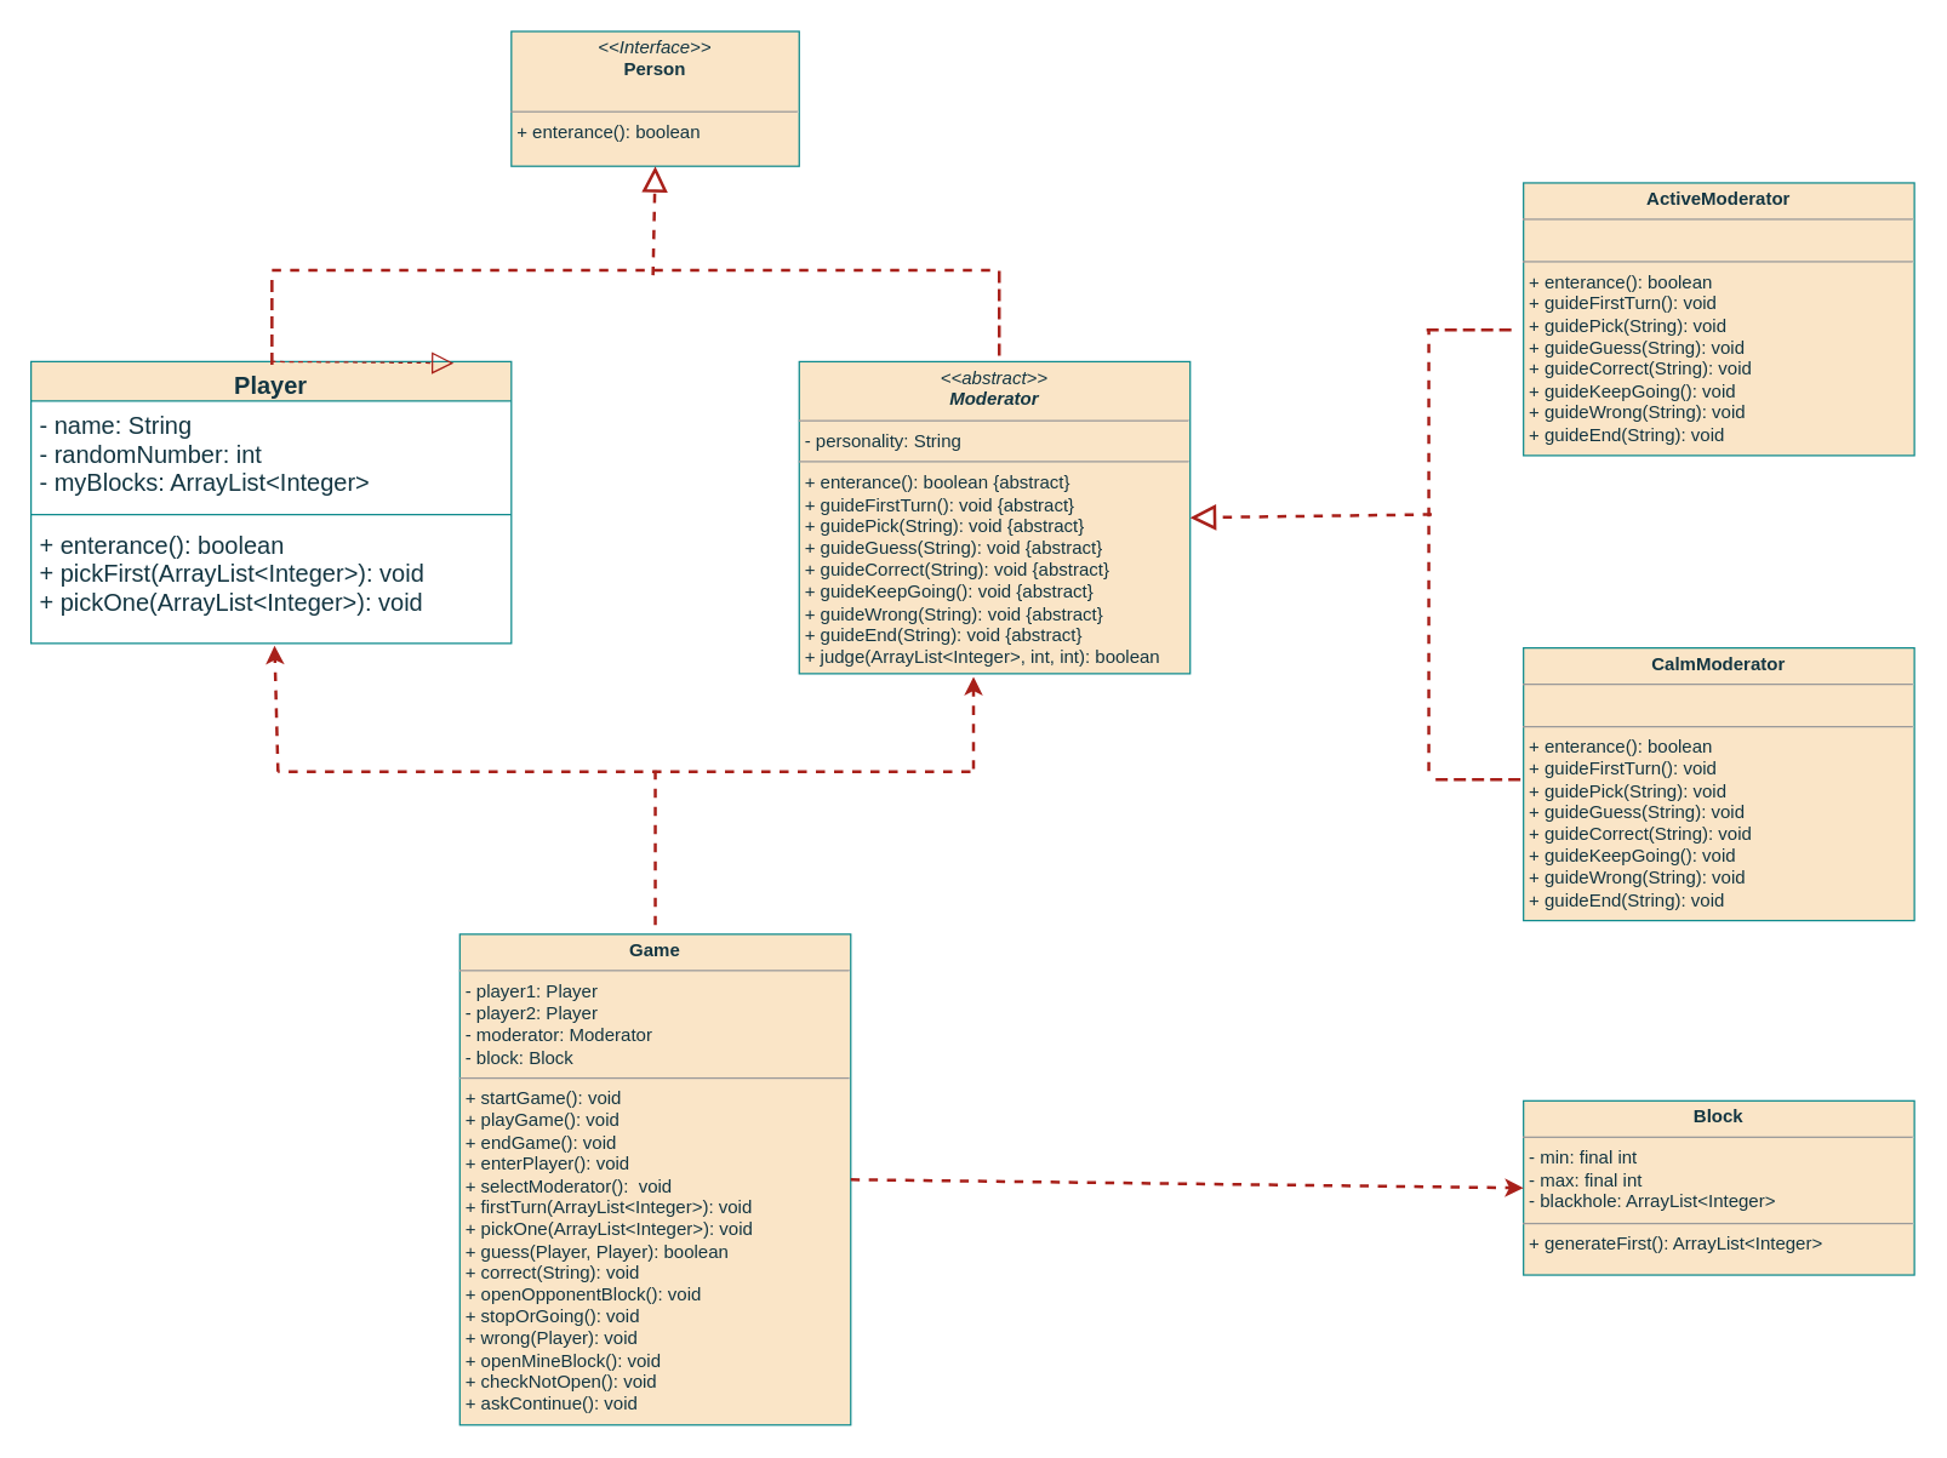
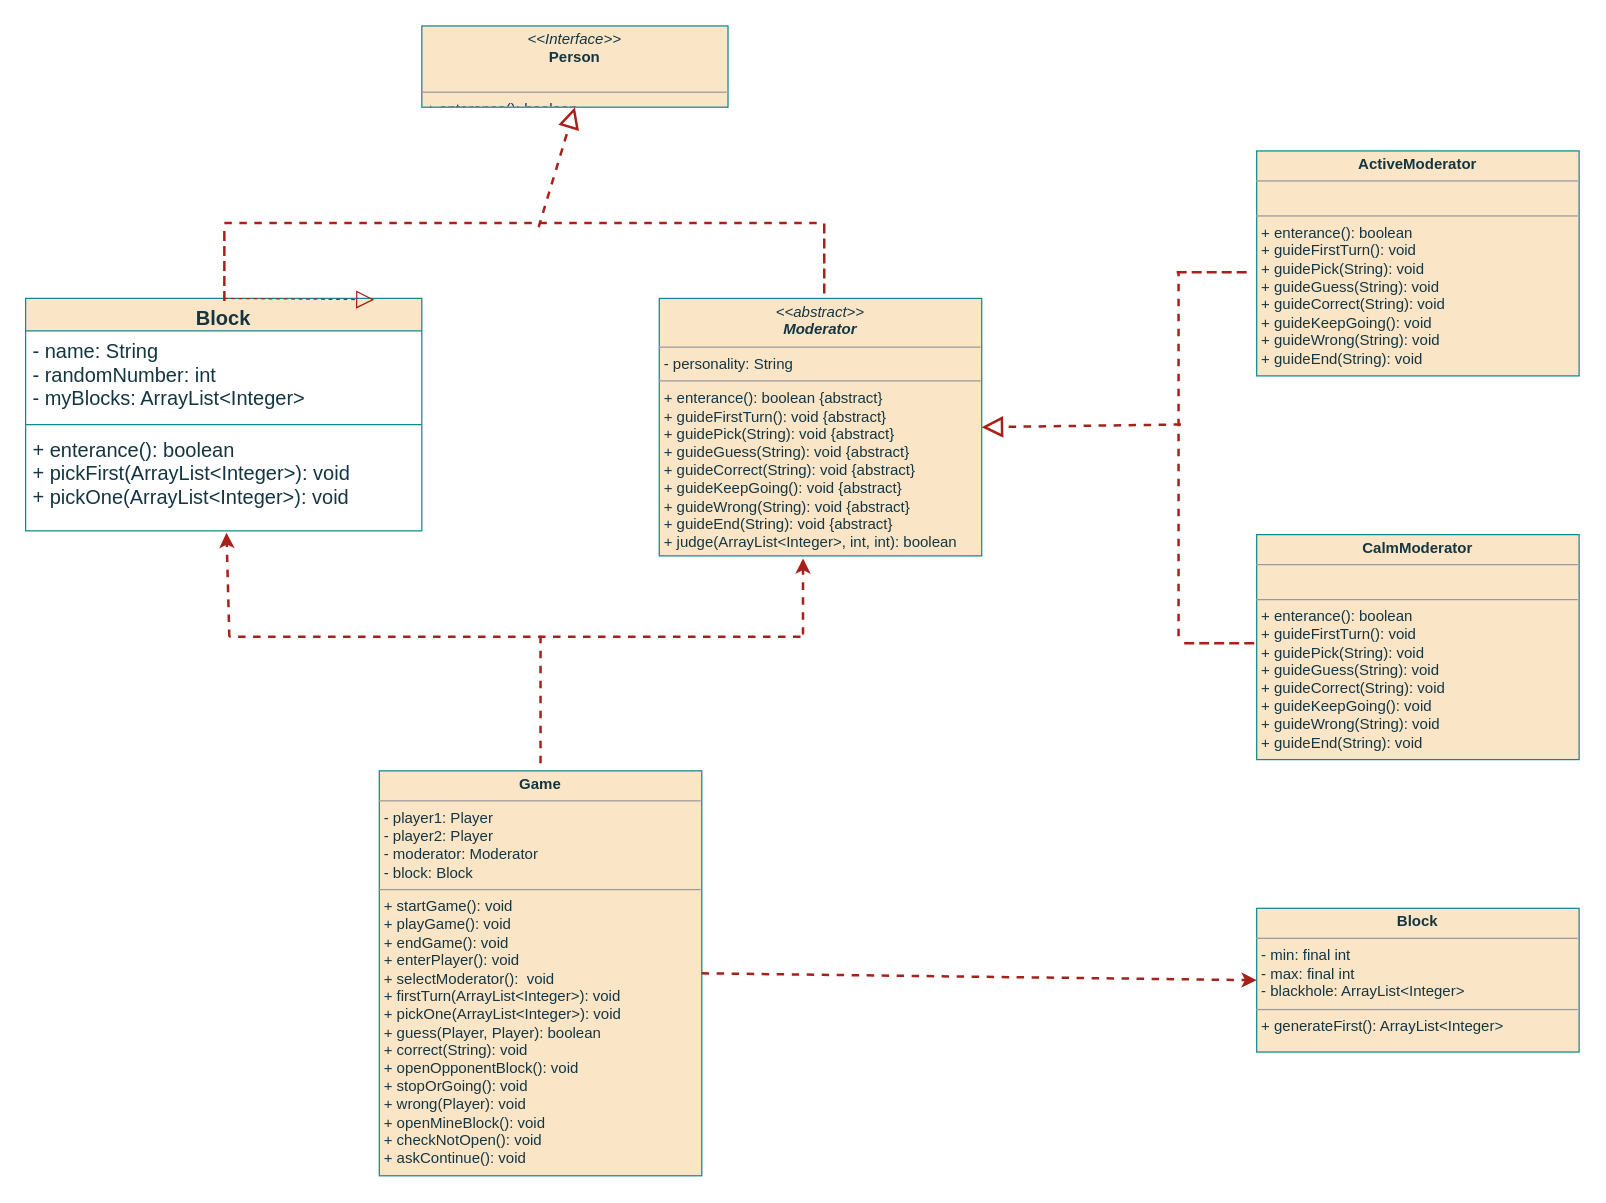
  <mxCell id="0" />
  <mxCell id="1" parent="0" />
- <mxCell id="2" value="&lt;p style=&quot;margin:0px;margin-top:4px;text-align:center;&quot;&gt;&lt;i&gt;&amp;lt;&amp;lt;Interface&amp;gt;&amp;gt;&lt;/i&gt;&lt;br&gt;&lt;b&gt;Person&lt;/b&gt;&lt;/p&gt;&lt;p style=&quot;margin:0px;margin-left:4px;&quot;&gt;&lt;br&gt;&lt;/p&gt;&lt;hr size=&quot;1&quot;&gt;&lt;p style=&quot;margin:0px;margin-left:4px;&quot;&gt;+ enterance(): boolean&lt;/p&gt;" style="verticalAlign=top;align=left;overflow=fill;fontSize=12;fontFamily=Helvetica;html=1;whiteSpace=wrap;labelBackgroundColor=none;fillColor=#FAE5C7;strokeColor=#0F8B8D;fontColor=#143642;" vertex="1" parent="1"><mxGeometry x="337" y="20" width="190" height="89" as="geometry" /></mxCell>
+ <mxCell id="2" value="&lt;p style=&quot;margin:0px;margin-top:4px;text-align:center;&quot;&gt;&lt;i&gt;&amp;lt;&amp;lt;Interface&amp;gt;&amp;gt;&lt;/i&gt;&lt;br&gt;&lt;b&gt;Person&lt;/b&gt;&lt;/p&gt;&lt;p style=&quot;margin:0px;margin-left:4px;&quot;&gt;&lt;br&gt;&lt;/p&gt;&lt;hr size=&quot;1&quot;&gt;&lt;p style=&quot;margin:0px;margin-left:4px;&quot;&gt;+ enterance(): boolean&lt;/p&gt;" style="verticalAlign=top;align=left;overflow=fill;fontSize=12;fontFamily=Helvetica;html=1;whiteSpace=wrap;labelBackgroundColor=none;fillColor=#FAE5C7;strokeColor=#0F8B8D;fontColor=#143642;" vertex="1" parent="1"><mxGeometry x="337" y="20" width="245" height="65" as="geometry" /></mxCell>
  <mxCell id="3" value="&lt;p style=&quot;margin:0px;margin-top:4px;text-align:center;&quot;&gt;&lt;i&gt;&amp;lt;&amp;lt;abstract&amp;gt;&amp;gt;&lt;/i&gt;&lt;br&gt;&lt;b&gt;&lt;i&gt;Moderator&lt;/i&gt;&lt;/b&gt;&lt;/p&gt;&lt;hr size=&quot;1&quot;&gt;&lt;p style=&quot;margin:0px;margin-left:4px;&quot;&gt;- personality: String&lt;/p&gt;&lt;hr size=&quot;1&quot;&gt;&lt;p style=&quot;margin:0px;margin-left:4px;&quot;&gt;+ enterance(): boolean {abstract}&lt;/p&gt;&lt;p style=&quot;margin:0px;margin-left:4px;&quot;&gt;+&amp;nbsp;guideFirstTurn(): void {abstract}&lt;br&gt;+&amp;nbsp;guidePick(String): void {abstract}&lt;/p&gt;&lt;p style=&quot;margin:0px;margin-left:4px;&quot;&gt;+&amp;nbsp;guideGuess(String): void {abstract}&lt;/p&gt;&lt;p style=&quot;margin:0px;margin-left:4px;&quot;&gt;+&amp;nbsp;guideCorrect(String): void {abstract}&lt;br&gt;+&amp;nbsp;guideKeepGoing(): void {abstract}&lt;/p&gt;&lt;p style=&quot;margin:0px;margin-left:4px;&quot;&gt;+&amp;nbsp;guideWrong(String): void {abstract}&lt;br&gt;+&amp;nbsp;guideEnd(String): void {abstract}&lt;/p&gt;&lt;p style=&quot;margin:0px;margin-left:4px;&quot;&gt;+&amp;nbsp;judge(ArrayList&amp;lt;Integer&amp;gt;, int, int): boolean&lt;/p&gt;" style="verticalAlign=top;align=left;overflow=fill;fontSize=12;fontFamily=Helvetica;html=1;whiteSpace=wrap;labelBackgroundColor=none;fillColor=#FAE5C7;strokeColor=#0F8B8D;fontColor=#143642;" vertex="1" parent="1"><mxGeometry x="527" y="238" width="258" height="206" as="geometry" /></mxCell>
- <mxCell id="4" value="Player" style="swimlane;fontStyle=1;align=center;verticalAlign=top;childLayout=stackLayout;horizontal=1;startSize=26;horizontalStack=0;resizeParent=1;resizeParentMax=0;resizeLast=0;collapsible=1;marginBottom=0;whiteSpace=wrap;html=1;fontSize=16;labelBackgroundColor=none;fillColor=#FAE5C7;strokeColor=#0F8B8D;fontColor=#143642;" vertex="1" parent="1"><mxGeometry x="20" y="238" width="317" height="186" as="geometry" /></mxCell>
+ <mxCell id="4" value="Block" style="swimlane;fontStyle=1;align=center;verticalAlign=top;childLayout=stackLayout;horizontal=1;startSize=26;horizontalStack=0;resizeParent=1;resizeParentMax=0;resizeLast=0;collapsible=1;marginBottom=0;whiteSpace=wrap;html=1;fontSize=16;labelBackgroundColor=none;fillColor=#FAE5C7;strokeColor=#0F8B8D;fontColor=#143642;" vertex="1" parent="1"><mxGeometry x="20" y="238" width="317" height="186" as="geometry" /></mxCell>
  <mxCell id="5" value="- name: String&lt;br&gt;- randomNumber: int&lt;br&gt;- myBlocks: ArrayList&amp;lt;Integer&amp;gt;" style="text;strokeColor=none;fillColor=none;align=left;verticalAlign=top;spacingLeft=4;spacingRight=4;overflow=hidden;rotatable=0;points=[[0,0.5],[1,0.5]];portConstraint=eastwest;whiteSpace=wrap;html=1;fontSize=16;labelBackgroundColor=none;fontColor=#143642;" vertex="1" parent="4"><mxGeometry y="26" width="317" height="71" as="geometry" /></mxCell>
  <mxCell id="6" value="" style="line;strokeWidth=1;fillColor=none;align=left;verticalAlign=middle;spacingTop=-1;spacingLeft=3;spacingRight=3;rotatable=0;labelPosition=right;points=[];portConstraint=eastwest;strokeColor=#0F8B8D;fontSize=16;labelBackgroundColor=none;fontColor=#143642;" vertex="1" parent="4"><mxGeometry y="97" width="317" height="8" as="geometry" /></mxCell>
  <mxCell id="7" value="+ enterance(): boolean&lt;br&gt;+&amp;nbsp;pickFirst(ArrayList&amp;lt;Integer&amp;gt;): void&lt;br&gt;+&amp;nbsp;pickOne(ArrayList&amp;lt;Integer&amp;gt;): void&lt;br&gt;" style="text;strokeColor=none;fillColor=none;align=left;verticalAlign=top;spacingLeft=4;spacingRight=4;overflow=hidden;rotatable=0;points=[[0,0.5],[1,0.5]];portConstraint=eastwest;whiteSpace=wrap;html=1;fontSize=16;labelBackgroundColor=none;fontColor=#143642;" vertex="1" parent="4"><mxGeometry y="105" width="317" height="81" as="geometry" /></mxCell>
  <mxCell id="8" value="&lt;p style=&quot;margin:0px;margin-top:4px;text-align:center;&quot;&gt;&lt;b&gt;ActiveModerator&lt;/b&gt;&lt;/p&gt;&lt;hr size=&quot;1&quot;&gt;&lt;p style=&quot;margin:0px;margin-left:4px;&quot;&gt;&lt;br&gt;&lt;/p&gt;&lt;hr size=&quot;1&quot;&gt;&lt;p style=&quot;margin:0px;margin-left:4px;&quot;&gt;+ enterance(): boolean&amp;nbsp;&lt;/p&gt;&lt;p style=&quot;margin:0px;margin-left:4px;&quot;&gt;&lt;span style=&quot;background-color: initial;&quot;&gt;+&amp;nbsp;guideFirstTurn(): void&amp;nbsp;&lt;/span&gt;&lt;/p&gt;&lt;p style=&quot;margin:0px;margin-left:4px;&quot;&gt;+&amp;nbsp;guidePick(String): void&amp;nbsp;&lt;/p&gt;&lt;p style=&quot;margin:0px;margin-left:4px;&quot;&gt;+&amp;nbsp;guideGuess(String): void&amp;nbsp;&lt;/p&gt;&lt;p style=&quot;margin:0px;margin-left:4px;&quot;&gt;+&amp;nbsp;guideCorrect(String): void&amp;nbsp;&lt;br&gt;+&amp;nbsp;guideKeepGoing(): void&lt;/p&gt;&lt;p style=&quot;margin:0px;margin-left:4px;&quot;&gt;+&amp;nbsp;guideWrong(String): void&amp;nbsp;&lt;br&gt;+&amp;nbsp;guideEnd(String): void&amp;nbsp;&lt;/p&gt;" style="verticalAlign=top;align=left;overflow=fill;fontSize=12;fontFamily=Helvetica;html=1;whiteSpace=wrap;labelBackgroundColor=none;fillColor=#FAE5C7;strokeColor=#0F8B8D;fontColor=#143642;" vertex="1" parent="1"><mxGeometry x="1005" y="120" width="258" height="180" as="geometry" /></mxCell>
  <mxCell id="9" value="&lt;p style=&quot;margin:0px;margin-top:4px;text-align:center;&quot;&gt;&lt;b&gt;CalmModerator&lt;/b&gt;&lt;/p&gt;&lt;hr size=&quot;1&quot;&gt;&lt;p style=&quot;margin:0px;margin-left:4px;&quot;&gt;&lt;br&gt;&lt;/p&gt;&lt;hr size=&quot;1&quot;&gt;&lt;p style=&quot;margin:0px;margin-left:4px;&quot;&gt;+ enterance(): boolean&amp;nbsp;&lt;/p&gt;&lt;p style=&quot;margin:0px;margin-left:4px;&quot;&gt;&lt;span style=&quot;background-color: initial;&quot;&gt;+&amp;nbsp;guideFirstTurn(): void&amp;nbsp;&lt;/span&gt;&lt;/p&gt;&lt;p style=&quot;margin:0px;margin-left:4px;&quot;&gt;+&amp;nbsp;guidePick(String): void&amp;nbsp;&lt;/p&gt;&lt;p style=&quot;margin:0px;margin-left:4px;&quot;&gt;+&amp;nbsp;guideGuess(String): void&amp;nbsp;&lt;/p&gt;&lt;p style=&quot;margin:0px;margin-left:4px;&quot;&gt;+&amp;nbsp;guideCorrect(String): void&amp;nbsp;&lt;br&gt;+&amp;nbsp;guideKeepGoing(): void&lt;/p&gt;&lt;p style=&quot;margin:0px;margin-left:4px;&quot;&gt;+&amp;nbsp;guideWrong(String): void&amp;nbsp;&lt;br&gt;+&amp;nbsp;guideEnd(String): void&amp;nbsp;&lt;/p&gt;" style="verticalAlign=top;align=left;overflow=fill;fontSize=12;fontFamily=Helvetica;html=1;whiteSpace=wrap;labelBackgroundColor=none;fillColor=#FAE5C7;strokeColor=#0F8B8D;fontColor=#143642;" vertex="1" parent="1"><mxGeometry x="1005" y="427" width="258" height="180" as="geometry" /></mxCell>
  <mxCell id="10" value="&lt;p style=&quot;margin:0px;margin-top:4px;text-align:center;&quot;&gt;&lt;b&gt;Block&lt;/b&gt;&lt;/p&gt;&lt;hr size=&quot;1&quot;&gt;&lt;p style=&quot;margin:0px;margin-left:4px;&quot;&gt;- min: final int&lt;br&gt;- max: final int&lt;/p&gt;&lt;p style=&quot;margin:0px;margin-left:4px;&quot;&gt;- blackhole: ArrayList&amp;lt;Integer&amp;gt;&lt;/p&gt;&lt;hr size=&quot;1&quot;&gt;&lt;p style=&quot;margin:0px;margin-left:4px;&quot;&gt;+&amp;nbsp;generateFirst(): ArrayList&amp;lt;Integer&amp;gt;&lt;br&gt;&lt;/p&gt;" style="verticalAlign=top;align=left;overflow=fill;fontSize=12;fontFamily=Helvetica;html=1;whiteSpace=wrap;labelBackgroundColor=none;fillColor=#FAE5C7;strokeColor=#0F8B8D;fontColor=#143642;" vertex="1" parent="1"><mxGeometry x="1005" y="726" width="258" height="115" as="geometry" /></mxCell>
  <mxCell id="11" value="&lt;p style=&quot;margin:0px;margin-top:4px;text-align:center;&quot;&gt;&lt;b&gt;Game&lt;/b&gt;&lt;/p&gt;&lt;hr size=&quot;1&quot;&gt;&lt;p style=&quot;margin:0px;margin-left:4px;&quot;&gt;- player1: Player&lt;br&gt;&lt;/p&gt;&lt;p style=&quot;margin:0px;margin-left:4px;&quot;&gt;- player2: Player&lt;/p&gt;&lt;p style=&quot;margin:0px;margin-left:4px;&quot;&gt;- moderator: Moderator&lt;/p&gt;&lt;p style=&quot;margin:0px;margin-left:4px;&quot;&gt;- block: Block&lt;/p&gt;&lt;hr size=&quot;1&quot;&gt;&lt;p style=&quot;margin:0px;margin-left:4px;&quot;&gt;+&amp;nbsp;startGame(): void&lt;br&gt;&lt;/p&gt;&lt;p style=&quot;margin:0px;margin-left:4px;&quot;&gt;+ playGame(): void&lt;/p&gt;&lt;p style=&quot;margin:0px;margin-left:4px;&quot;&gt;+ endGame(): void&lt;/p&gt;&lt;p style=&quot;margin:0px;margin-left:4px;&quot;&gt;+&amp;nbsp;enterPlayer(): void&lt;/p&gt;&lt;p style=&quot;margin:0px;margin-left:4px;&quot;&gt;+&amp;nbsp;selectModerator():&amp;nbsp; void&lt;/p&gt;&lt;p style=&quot;margin:0px;margin-left:4px;&quot;&gt;+&amp;nbsp;firstTurn(ArrayList&amp;lt;Integer&amp;gt;): void&lt;/p&gt;&lt;p style=&quot;margin:0px;margin-left:4px;&quot;&gt;+&amp;nbsp;pickOne(ArrayList&amp;lt;Integer&amp;gt;): void&lt;/p&gt;&lt;p style=&quot;margin:0px;margin-left:4px;&quot;&gt;+&amp;nbsp;guess(Player, Player): boolean&lt;/p&gt;&lt;p style=&quot;margin:0px;margin-left:4px;&quot;&gt;+&amp;nbsp;correct(String): void&lt;/p&gt;&lt;p style=&quot;margin:0px;margin-left:4px;&quot;&gt;+&amp;nbsp;openOpponentBlock(): void&lt;/p&gt;&lt;p style=&quot;margin:0px;margin-left:4px;&quot;&gt;+&amp;nbsp;stopOrGoing(): void&lt;/p&gt;&lt;p style=&quot;margin:0px;margin-left:4px;&quot;&gt;+&amp;nbsp;wrong(Player): void&lt;/p&gt;&lt;p style=&quot;margin:0px;margin-left:4px;&quot;&gt;+&amp;nbsp;openMineBlock(): void&lt;/p&gt;&lt;p style=&quot;margin:0px;margin-left:4px;&quot;&gt;+&amp;nbsp;checkNotOpen(): void&lt;/p&gt;&lt;p style=&quot;margin:0px;margin-left:4px;&quot;&gt;+&amp;nbsp;askContinue(): void&lt;/p&gt;" style="verticalAlign=top;align=left;overflow=fill;fontSize=12;fontFamily=Helvetica;html=1;whiteSpace=wrap;labelBackgroundColor=none;fillColor=#FAE5C7;strokeColor=#0F8B8D;fontColor=#143642;" vertex="1" parent="1"><mxGeometry x="303" y="616" width="258" height="324" as="geometry" /></mxCell>
  <mxCell id="12" value="" style="endArrow=block;dashed=1;endFill=0;endSize=12;html=1;rounded=0;fontSize=12;curved=1;labelBackgroundColor=none;strokeColor=#A8201A;fontColor=default;entryX=0.5;entryY=1;entryDx=0;entryDy=0;strokeWidth=2;exitX=0.525;exitY=0.609;exitDx=0;exitDy=0;exitPerimeter=0;" edge="1" parent="1" source="15" target="2"><mxGeometry width="160" relative="1" as="geometry"><mxPoint x="208" y="130" as="sourcePoint" /><mxPoint x="427" y="116" as="targetPoint" /></mxGeometry></mxCell>
  <mxCell id="13" value="" style="endArrow=block;dashed=1;endFill=0;endSize=12;html=1;rounded=0;fontSize=12;curved=1;exitX=0.5;exitY=0;exitDx=0;exitDy=0;labelBackgroundColor=none;strokeColor=#A8201A;fontColor=default;entryX=0.25;entryY=1;entryDx=0;entryDy=0;" edge="1" parent="1" source="4" target="14"><mxGeometry width="160" relative="1" as="geometry"><mxPoint x="179" y="238" as="sourcePoint" /><mxPoint x="385" y="109" as="targetPoint" /></mxGeometry></mxCell>
  <mxCell id="14" value="" style="shape=partialRectangle;whiteSpace=wrap;html=1;bottom=0;top=0;fillColor=none;strokeColor=#A8201A;fontSize=16;fontColor=#143642;dashed=1;strokeWidth=2;" vertex="1" parent="1"><mxGeometry x="179" y="179" width="480" height="60" as="geometry" /></mxCell>
  <mxCell id="15" value="" style="line;strokeWidth=2;html=1;strokeColor=#A8201A;fontSize=16;fontColor=#143642;fillColor=#FAE5C7;dashed=1;" vertex="1" parent="1"><mxGeometry x="179" y="163" width="479" height="29.5" as="geometry" /></mxCell>
  <mxCell id="16" value="" style="shape=partialRectangle;whiteSpace=wrap;html=1;bottom=0;top=0;fillColor=none;strokeColor=#A8201A;fontSize=16;fontColor=#143642;dashed=1;strokeWidth=2;rotation=-90;" vertex="1" parent="1"><mxGeometry x="823.5" y="335.5" width="297" height="60" as="geometry" /></mxCell>
  <mxCell id="17" value="" style="line;strokeWidth=2;html=1;strokeColor=#A8201A;fontSize=16;fontColor=#143642;fillColor=#FAE5C7;dashed=1;rotation=-90;" vertex="1" parent="1"><mxGeometry x="796.5" y="347.5" width="292" height="29.5" as="geometry" /></mxCell>
  <mxCell id="18" value="" style="endArrow=block;dashed=1;endFill=0;endSize=12;html=1;rounded=0;fontSize=12;curved=1;labelBackgroundColor=none;strokeColor=#A8201A;fontColor=default;entryX=1;entryY=0.5;entryDx=0;entryDy=0;strokeWidth=2;exitX=0.58;exitY=0.565;exitDx=0;exitDy=0;exitPerimeter=0;" edge="1" parent="1" source="17" target="3"><mxGeometry width="160" relative="1" as="geometry"><mxPoint x="440" y="191" as="sourcePoint" /><mxPoint x="442" y="119" as="targetPoint" /></mxGeometry></mxCell>
  <mxCell id="19" value="" style="line;strokeWidth=2;html=1;strokeColor=#A8201A;fontSize=16;fontColor=#143642;fillColor=#FAE5C7;dashed=1;rotation=-180;" vertex="1" parent="1"><mxGeometry x="183" y="494" width="457" height="29.5" as="geometry" /></mxCell>
  <mxCell id="20" value="" style="line;strokeWidth=2;html=1;strokeColor=#A8201A;fontSize=16;fontColor=#143642;fillColor=#FAE5C7;dashed=1;rotation=90;" vertex="1" parent="1"><mxGeometry x="379.25" y="546" width="105.5" height="29.5" as="geometry" /></mxCell>
  <mxCell id="21" value="" style="endArrow=classic;html=1;rounded=0;strokeColor=#A8201A;fontSize=12;fontColor=#143642;fillColor=#FAE5C7;curved=1;dashed=1;strokeWidth=2;entryX=0.507;entryY=1.019;entryDx=0;entryDy=0;entryPerimeter=0;exitX=1;exitY=0.5;exitDx=0;exitDy=0;exitPerimeter=0;" edge="1" parent="1" source="19" target="7"><mxGeometry width="50" height="50" relative="1" as="geometry"><mxPoint x="299" y="587" as="sourcePoint" /><mxPoint x="349" y="537" as="targetPoint" /></mxGeometry></mxCell>
  <mxCell id="22" value="" style="endArrow=classic;html=1;rounded=0;strokeColor=#A8201A;fontSize=12;fontColor=#143642;fillColor=#FAE5C7;curved=1;dashed=1;strokeWidth=2;exitX=1;exitY=0.5;exitDx=0;exitDy=0;exitPerimeter=0;" edge="1" parent="1"><mxGeometry width="50" height="50" relative="1" as="geometry"><mxPoint x="642" y="507" as="sourcePoint" /><mxPoint x="642" y="446" as="targetPoint" /></mxGeometry></mxCell>
  <mxCell id="23" value="" style="endArrow=classic;html=1;rounded=0;strokeColor=#A8201A;fontSize=12;fontColor=#143642;fillColor=#FAE5C7;curved=1;dashed=1;strokeWidth=2;exitX=1;exitY=0.5;exitDx=0;exitDy=0;entryX=0;entryY=0.5;entryDx=0;entryDy=0;" edge="1" parent="1" source="11" target="10"><mxGeometry width="50" height="50" relative="1" as="geometry"><mxPoint x="652" y="517" as="sourcePoint" /><mxPoint x="652" y="456" as="targetPoint" /></mxGeometry></mxCell>
